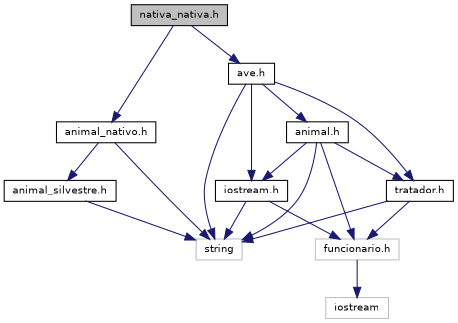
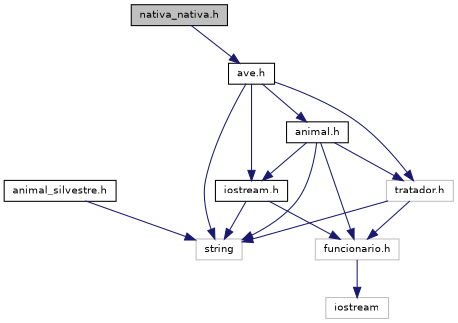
  digraph {
    node [color=black fillcolor=white fontname=Helvetica fontsize=10 shape=record style=filled]
    edge [color=midnightblue fontname=Helvetica fontsize=10 labelfontname=Helvetica labelfontsize=10 style=solid]
    n1 [fillcolor=grey75 fontcolor=black height=0.2 label="nativa_nativa.h" width=0.4]
    n2 [height=0.2 label="ave.h" width=0.4]
-   n3 [height=0.2 label="animal_nativo.h" width=0.4]
    n4 [color=grey75 height=0.2 label=string width=0.4]
    n5 [height=0.2 label="animal.h" width=0.4]
    n6 [height=0.2 label="iostream.h" width=0.4]
-   n7 [height=0.2 label="tratador.h" width=0.4]
+   n7 [color=grey75 height=0.2 label="tratador.h" width=0.4]
    n8 [height=0.2 label="animal_silvestre.h" width=0.4]
    n9 [color=grey75 height=0.2 label="funcionario.h" width=0.4]
    n10 [color=grey75 height=0.2 label=iostream width=0.4]
    n1 -> n2
-   n1 -> n3
    n2 -> n4
    n2 -> n5
    n2 -> n6
    n2 -> n7
-   n3 -> n4
-   n3 -> n8
    n5 -> n4
    n5 -> n6
    n5 -> n7
    n5 -> n9
    n6 -> n4
    n6 -> n9
    n7 -> n4
    n7 -> n9
    n8 -> n4
    n9 -> n10
  }
